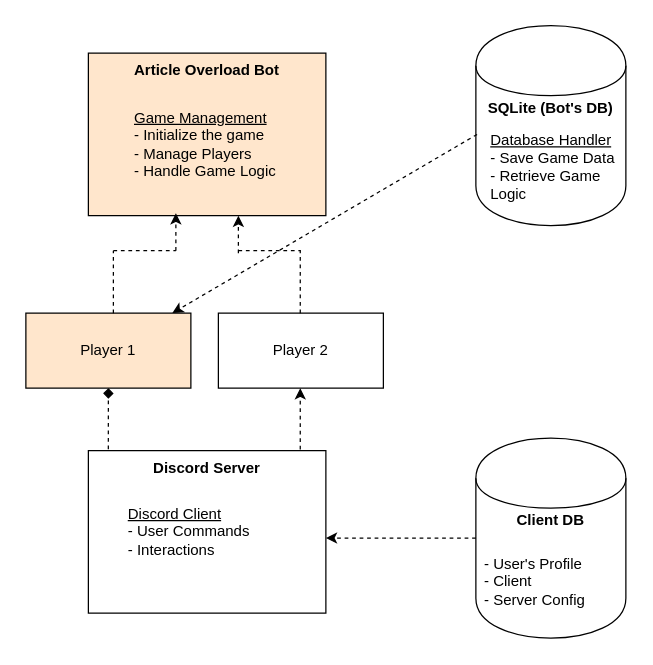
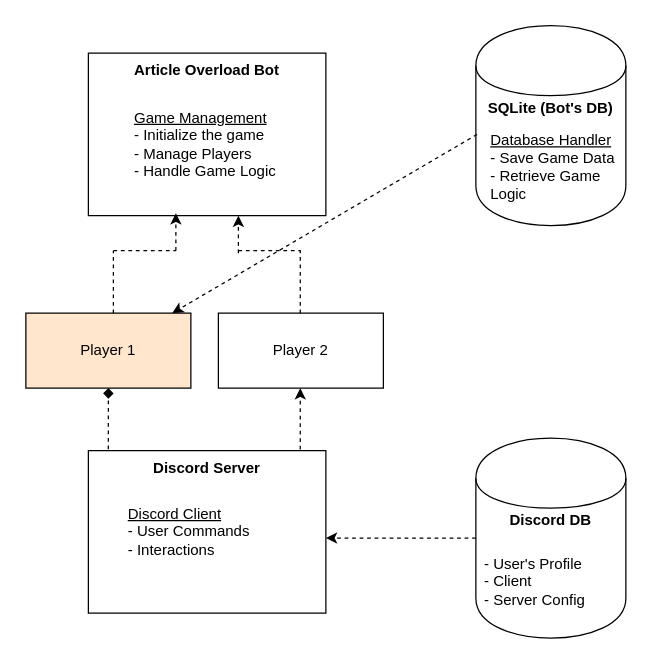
  <mxCell id="0" />
  <mxCell id="1" parent="0" />
- <mxCell id="2" value="&lt;b&gt;Article Overload Bot&lt;/b&gt;" style="html=1;whiteSpace=wrap;verticalAlign=top;fillColor=#ffe6cc;" vertex="1" parent="1"><mxGeometry x="70" y="42" width="190" height="130" as="geometry" /></mxCell>
+ <mxCell id="2" value="&lt;b&gt;Article Overload Bot&lt;/b&gt;" style="html=1;whiteSpace=wrap;verticalAlign=top;" vertex="1" parent="1"><mxGeometry x="70" y="42" width="190" height="130" as="geometry" /></mxCell>
  <mxCell id="3" value="Player 1" style="html=1;whiteSpace=wrap;fillColor=#ffe6cc;" vertex="1" parent="1"><mxGeometry x="20" y="250" width="132" height="60" as="geometry" /></mxCell>
  <mxCell id="4" value="&lt;b&gt;SQLite (Bot's DB)&lt;/b&gt;" style="shape=cylinder;whiteSpace=wrap;html=1;boundedLbl=1;backgroundOutline=1;verticalAlign=top;spacingTop=12;" vertex="1" parent="1"><mxGeometry x="380" y="20" width="120" height="160" as="geometry" /></mxCell>
  <mxCell id="5" value="&lt;u&gt;Game Management&lt;br&gt;&lt;/u&gt;- Initialize the game&lt;br&gt;- Manage Players&lt;br&gt;- Handle Game Logic" style="text;html=1;align=left;verticalAlign=middle;whiteSpace=wrap;rounded=0;" vertex="1" parent="1"><mxGeometry x="105" y="80" width="180" height="70" as="geometry" /></mxCell>
  <mxCell id="6" value="&lt;u&gt;Database Handler&lt;br&gt;&lt;/u&gt;- Save Game Data&lt;br&gt;- Retrieve Game Logic" style="text;html=1;align=left;verticalAlign=middle;whiteSpace=wrap;rounded=0;" vertex="1" parent="1"><mxGeometry x="390" y="98" width="110" height="70" as="geometry" /></mxCell>
  <mxCell id="7" value="" style="endArrow=classic;html=1;rounded=0;exitX=0.008;exitY=0.544;exitDx=0;exitDy=0;exitPerimeter=0;dashed=1;" edge="1" parent="1" source="4" target="3"><mxGeometry width="50" height="50" relative="1" as="geometry"><mxPoint x="400" y="140" as="sourcePoint" /><mxPoint x="450" y="90" as="targetPoint" /></mxGeometry></mxCell>
  <mxCell id="8" value="Player 2" style="html=1;whiteSpace=wrap;" vertex="1" parent="1"><mxGeometry x="174" y="250" width="132" height="60" as="geometry" /></mxCell>
  <mxCell id="9" value="" style="endArrow=none;html=1;rounded=0;dashed=1;" edge="1" parent="1"><mxGeometry width="50" height="50" relative="1" as="geometry"><mxPoint x="90" y="250" as="sourcePoint" /><mxPoint x="90" y="200" as="targetPoint" /></mxGeometry></mxCell>
  <mxCell id="10" value="" style="endArrow=none;html=1;rounded=0;dashed=1;" edge="1" parent="1"><mxGeometry width="50" height="50" relative="1" as="geometry"><mxPoint x="90" y="200" as="sourcePoint" /><mxPoint x="140" y="200" as="targetPoint" /></mxGeometry></mxCell>
  <mxCell id="11" value="" style="endArrow=none;html=1;rounded=0;dashed=1;" edge="1" parent="1"><mxGeometry width="50" height="50" relative="1" as="geometry"><mxPoint x="239.5" y="250" as="sourcePoint" /><mxPoint x="239.5" y="200" as="targetPoint" /></mxGeometry></mxCell>
  <mxCell id="12" value="" style="endArrow=none;html=1;rounded=0;dashed=1;" edge="1" parent="1"><mxGeometry width="50" height="50" relative="1" as="geometry"><mxPoint x="190" y="200" as="sourcePoint" /><mxPoint x="240" y="200" as="targetPoint" /></mxGeometry></mxCell>
  <mxCell id="13" value="" style="endArrow=classic;html=1;rounded=0;dashed=1;" edge="1" parent="1"><mxGeometry width="50" height="50" relative="1" as="geometry"><mxPoint x="140" y="200" as="sourcePoint" /><mxPoint x="140" y="170" as="targetPoint" /></mxGeometry></mxCell>
  <mxCell id="14" value="" style="endArrow=classic;html=1;rounded=0;dashed=1;" edge="1" parent="1"><mxGeometry width="50" height="50" relative="1" as="geometry"><mxPoint x="190" y="202" as="sourcePoint" /><mxPoint x="190" y="172" as="targetPoint" /></mxGeometry></mxCell>
  <mxCell id="15" value="&lt;b&gt;Discord Server&lt;/b&gt;" style="html=1;whiteSpace=wrap;verticalAlign=top;" vertex="1" parent="1"><mxGeometry x="70" y="360" width="190" height="130" as="geometry" /></mxCell>
  <mxCell id="16" value="&lt;u&gt;Discord Client&lt;br&gt;&lt;/u&gt;- User Commands&lt;br&gt;- Interactions" style="text;html=1;align=left;verticalAlign=middle;whiteSpace=wrap;rounded=0;" vertex="1" parent="1"><mxGeometry x="100" y="390" width="180" height="70" as="geometry" /></mxCell>
- <mxCell id="17" value="&lt;b&gt;Client DB&lt;/b&gt;" style="shape=cylinder;whiteSpace=wrap;html=1;boundedLbl=1;backgroundOutline=1;verticalAlign=top;spacingTop=12;" vertex="1" parent="1"><mxGeometry x="380" y="350" width="120" height="160" as="geometry" /></mxCell>
+ <mxCell id="17" value="&lt;b&gt;Discord DB&lt;/b&gt;" style="shape=cylinder;whiteSpace=wrap;html=1;boundedLbl=1;backgroundOutline=1;verticalAlign=top;spacingTop=12;" vertex="1" parent="1"><mxGeometry x="380" y="350" width="120" height="160" as="geometry" /></mxCell>
  <mxCell id="18" value="- User's Profile&lt;br&gt;- Client&lt;br&gt;- Server Config" style="text;html=1;align=left;verticalAlign=middle;whiteSpace=wrap;rounded=0;" vertex="1" parent="1"><mxGeometry x="385" y="430" width="110" height="70" as="geometry" /></mxCell>
  <mxCell id="19" value="" style="endArrow=classic;html=1;rounded=0;dashed=1;entryX=0.889;entryY=0.571;entryDx=0;entryDy=0;entryPerimeter=0;" edge="1" parent="1" target="16"><mxGeometry width="50" height="50" relative="1" as="geometry"><mxPoint x="380" y="430" as="sourcePoint" /><mxPoint x="270" y="430" as="targetPoint" /></mxGeometry></mxCell>
  <mxCell id="20" value="" style="endArrow=diamond;html=1;rounded=0;entryX=0.5;entryY=1;entryDx=0;entryDy=0;exitX=0.084;exitY=-0.008;exitDx=0;exitDy=0;exitPerimeter=0;dashed=1;" edge="1" parent="1" source="15" target="3"><mxGeometry width="50" height="50" relative="1" as="geometry"><mxPoint x="90" y="360" as="sourcePoint" /><mxPoint x="140" y="310" as="targetPoint" /></mxGeometry></mxCell>
  <mxCell id="21" value="" style="endArrow=classic;html=1;rounded=0;entryX=0.5;entryY=1;entryDx=0;entryDy=0;exitX=0.084;exitY=-0.008;exitDx=0;exitDy=0;exitPerimeter=0;dashed=1;" edge="1" parent="1"><mxGeometry width="50" height="50" relative="1" as="geometry"><mxPoint x="239.5" y="359" as="sourcePoint" /><mxPoint x="239.5" y="310" as="targetPoint" /></mxGeometry></mxCell>
